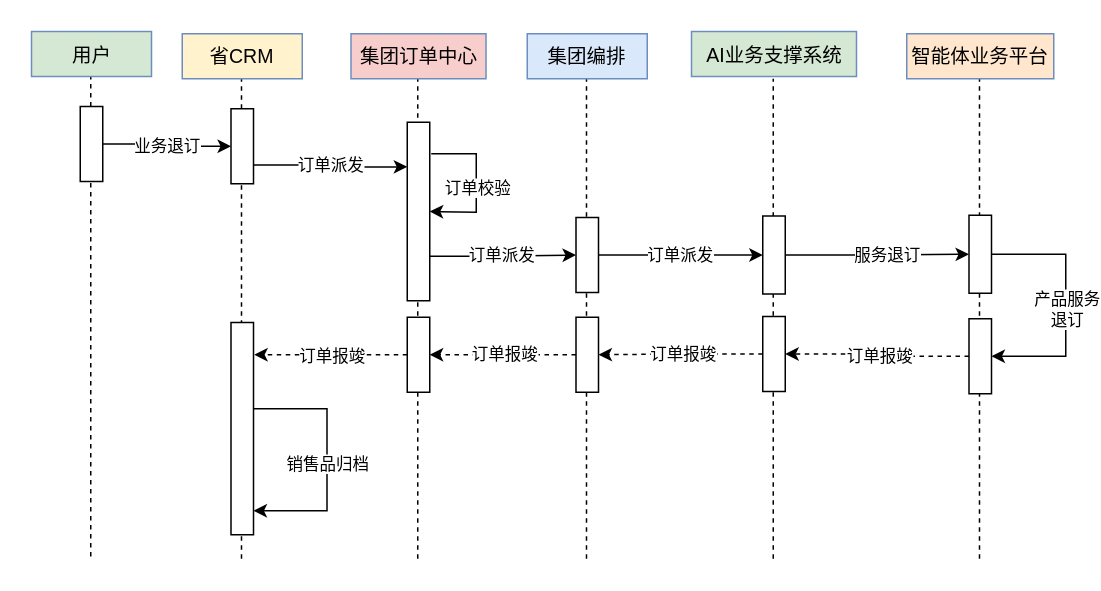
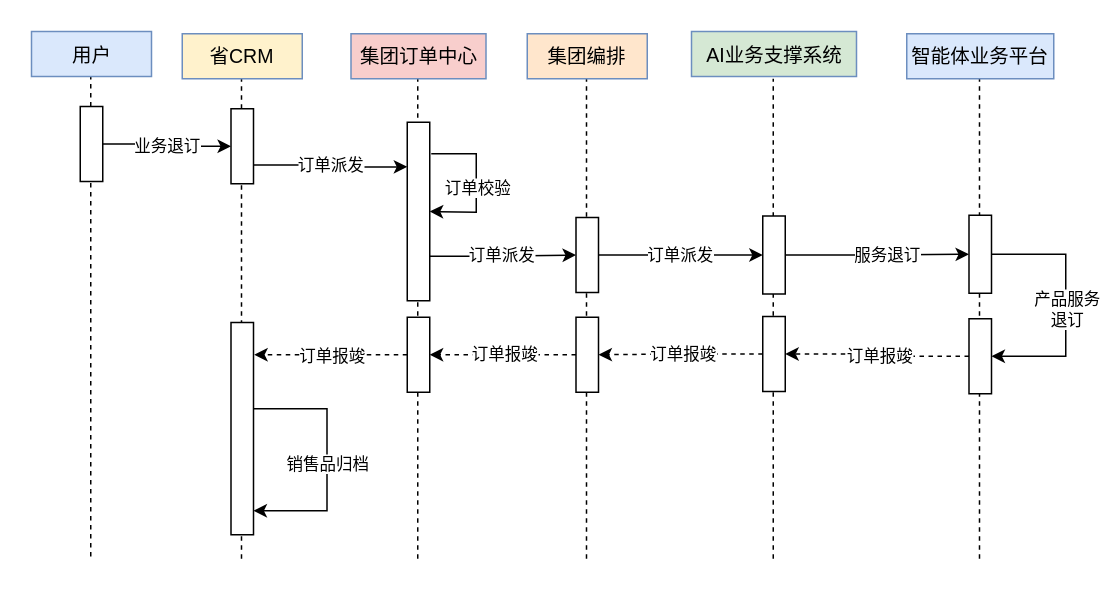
  <mxCell id="0" />
  <mxCell id="1" parent="0" />
  <mxCell id="2" value="" style="endArrow=none;dashed=1;html=1;rounded=0;entryX=0.5;entryY=1;entryDx=0;entryDy=0;" parent="1" edge="1"><mxGeometry width="50" height="50" relative="1" as="geometry"><mxPoint x="652.5" y="372" as="sourcePoint" /><mxPoint x="652.5" y="52" as="targetPoint" /></mxGeometry></mxCell>
  <mxCell id="3" value="" style="endArrow=none;dashed=1;html=1;rounded=0;entryX=0.5;entryY=1;entryDx=0;entryDy=0;" parent="1" edge="1"><mxGeometry width="50" height="50" relative="1" as="geometry"><mxPoint x="515" y="372" as="sourcePoint" /><mxPoint x="515" y="52" as="targetPoint" /></mxGeometry></mxCell>
  <mxCell id="4" value="" style="endArrow=none;dashed=1;html=1;rounded=0;entryX=0.5;entryY=1;entryDx=0;entryDy=0;" parent="1" edge="1"><mxGeometry width="50" height="50" relative="1" as="geometry"><mxPoint x="390.5" y="372" as="sourcePoint" /><mxPoint x="390.5" y="52" as="targetPoint" /></mxGeometry></mxCell>
  <mxCell id="5" value="" style="endArrow=none;dashed=1;html=1;rounded=0;entryX=0.5;entryY=1;entryDx=0;entryDy=0;" parent="1" edge="1"><mxGeometry width="50" height="50" relative="1" as="geometry"><mxPoint x="278" y="372" as="sourcePoint" /><mxPoint x="278" y="52" as="targetPoint" /></mxGeometry></mxCell>
  <mxCell id="6" value="" style="endArrow=none;dashed=1;html=1;rounded=0;entryX=0.5;entryY=1;entryDx=0;entryDy=0;" parent="1" edge="1"><mxGeometry width="50" height="50" relative="1" as="geometry"><mxPoint x="160.5" y="372" as="sourcePoint" /><mxPoint x="160.5" y="52" as="targetPoint" /></mxGeometry></mxCell>
  <mxCell id="7" value="" style="endArrow=none;dashed=1;html=1;rounded=0;entryX=0.5;entryY=1;entryDx=0;entryDy=0;" parent="1" edge="1"><mxGeometry width="50" height="50" relative="1" as="geometry"><mxPoint x="60" y="370.5" as="sourcePoint" /><mxPoint x="60" y="50.5" as="targetPoint" /></mxGeometry></mxCell>
- <mxCell id="8" value="&lt;font style=&quot;font-size: 13px;&quot;&gt;用户&lt;/font&gt;" style="rounded=0;whiteSpace=wrap;html=1;fillColor=#d5e8d4;strokeColor=#6c8ebf;" parent="1" vertex="1"><mxGeometry x="20.5" y="20.5" width="80" height="30" as="geometry" /></mxCell>
+ <mxCell id="8" value="&lt;font style=&quot;font-size: 13px;&quot;&gt;用户&lt;/font&gt;" style="rounded=0;whiteSpace=wrap;html=1;fillColor=#dae8fc;strokeColor=#6c8ebf;" parent="1" vertex="1"><mxGeometry x="20.5" y="20.5" width="80" height="30" as="geometry" /></mxCell>
  <mxCell id="9" value="&lt;span style=&quot;font-size: 13px;&quot;&gt;省CRM&lt;/span&gt;" style="rounded=0;whiteSpace=wrap;html=1;fillColor=#fff2cc;strokeColor=#6c8ebf;" parent="1" vertex="1"><mxGeometry x="121" y="22" width="80" height="30" as="geometry" /></mxCell>
  <mxCell id="10" value="&lt;span style=&quot;font-size: 13px;&quot;&gt;集团订单中心&lt;/span&gt;" style="rounded=0;whiteSpace=wrap;html=1;fillColor=#f8cecc;strokeColor=#6c8ebf;" parent="1" vertex="1"><mxGeometry x="233.5" y="22" width="90" height="30" as="geometry" /></mxCell>
  <mxCell id="11" value="&lt;span style=&quot;font-size: 13px;&quot;&gt;AI业务支撑系统&lt;/span&gt;" style="rounded=0;whiteSpace=wrap;html=1;fillColor=#d5e8d4;strokeColor=#6c8ebf;" parent="1" vertex="1"><mxGeometry x="460.5" y="20.5" width="110" height="30" as="geometry" /></mxCell>
- <mxCell id="12" value="&lt;span style=&quot;font-size: 13px;&quot;&gt;集团编排&lt;/span&gt;" style="rounded=0;whiteSpace=wrap;html=1;fillColor=#dae8fc;strokeColor=#6c8ebf;" parent="1" vertex="1"><mxGeometry x="351" y="22" width="80" height="30" as="geometry" /></mxCell>
- <mxCell id="13" value="&lt;span style=&quot;font-size: 13px;&quot;&gt;智能体业务平台&lt;/span&gt;" style="rounded=0;whiteSpace=wrap;html=1;fillColor=#ffe6cc;strokeColor=#6c8ebf;" parent="1" vertex="1"><mxGeometry x="604" y="22" width="98" height="30" as="geometry" /></mxCell>
+ <mxCell id="12" value="&lt;span style=&quot;font-size: 13px;&quot;&gt;集团编排&lt;/span&gt;" style="rounded=0;whiteSpace=wrap;html=1;fillColor=#ffe6cc;strokeColor=#6c8ebf;" parent="1" vertex="1"><mxGeometry x="351" y="22" width="80" height="30" as="geometry" /></mxCell>
+ <mxCell id="13" value="&lt;span style=&quot;font-size: 13px;&quot;&gt;智能体业务平台&lt;/span&gt;" style="rounded=0;whiteSpace=wrap;html=1;fillColor=#dae8fc;strokeColor=#6c8ebf;" parent="1" vertex="1"><mxGeometry x="604" y="22" width="98" height="30" as="geometry" /></mxCell>
  <mxCell id="14" style="edgeStyle=orthogonalEdgeStyle;rounded=0;orthogonalLoop=1;jettySize=auto;html=1;exitX=1;exitY=0.5;exitDx=0;exitDy=0;entryX=0;entryY=0.5;entryDx=0;entryDy=0;" parent="1" source="16" target="19" edge="1"><mxGeometry relative="1" as="geometry" /></mxCell>
  <mxCell id="15" value="业务退订" style="edgeLabel;html=1;align=center;verticalAlign=middle;resizable=0;points=[];" parent="14" vertex="1" connectable="0"><mxGeometry y="1" relative="1" as="geometry"><mxPoint as="offset" /></mxGeometry></mxCell>
  <mxCell id="16" value="" style="rounded=0;whiteSpace=wrap;html=1;" parent="1" vertex="1"><mxGeometry x="53" y="70.5" width="15" height="50" as="geometry" /></mxCell>
  <mxCell id="17" style="edgeStyle=orthogonalEdgeStyle;rounded=0;orthogonalLoop=1;jettySize=auto;html=1;exitX=1;exitY=0.75;exitDx=0;exitDy=0;entryX=0;entryY=0.25;entryDx=0;entryDy=0;" parent="1" source="19" target="22" edge="1"><mxGeometry relative="1" as="geometry" /></mxCell>
  <mxCell id="18" value="订单派发" style="edgeLabel;html=1;align=center;verticalAlign=middle;resizable=0;points=[];" parent="17" vertex="1" connectable="0"><mxGeometry x="-0.015" relative="1" as="geometry"><mxPoint as="offset" /></mxGeometry></mxCell>
  <mxCell id="19" value="" style="rounded=0;whiteSpace=wrap;html=1;" parent="1" vertex="1"><mxGeometry x="153.5" y="72" width="15" height="50" as="geometry" /></mxCell>
  <mxCell id="20" value="" style="edgeStyle=orthogonalEdgeStyle;rounded=0;orthogonalLoop=1;jettySize=auto;html=1;exitX=1;exitY=0.75;exitDx=0;exitDy=0;" parent="1" source="22" target="25" edge="1"><mxGeometry relative="1" as="geometry" /></mxCell>
  <mxCell id="21" value="订单派发" style="edgeLabel;html=1;align=center;verticalAlign=middle;resizable=0;points=[];" parent="20" vertex="1" connectable="0"><mxGeometry x="-0.044" y="1" relative="1" as="geometry"><mxPoint as="offset" /></mxGeometry></mxCell>
  <mxCell id="22" value="" style="rounded=0;whiteSpace=wrap;html=1;" parent="1" vertex="1"><mxGeometry x="271" y="81" width="15" height="119" as="geometry" /></mxCell>
  <mxCell id="23" value="" style="edgeStyle=orthogonalEdgeStyle;rounded=0;orthogonalLoop=1;jettySize=auto;html=1;" parent="1" source="25" target="28" edge="1"><mxGeometry relative="1" as="geometry" /></mxCell>
  <mxCell id="24" value="订单派发" style="edgeLabel;html=1;align=center;verticalAlign=middle;resizable=0;points=[];" parent="23" vertex="1" connectable="0"><mxGeometry x="-0.013" relative="1" as="geometry"><mxPoint as="offset" /></mxGeometry></mxCell>
  <mxCell id="25" value="" style="rounded=0;whiteSpace=wrap;html=1;" parent="1" vertex="1"><mxGeometry x="383.5" y="144.5" width="15" height="50" as="geometry" /></mxCell>
  <mxCell id="26" value="" style="edgeStyle=orthogonalEdgeStyle;rounded=0;orthogonalLoop=1;jettySize=auto;html=1;" parent="1" source="28" target="29" edge="1"><mxGeometry relative="1" as="geometry" /></mxCell>
  <mxCell id="27" value="服务退订" style="edgeLabel;html=1;align=center;verticalAlign=middle;resizable=0;points=[];" parent="26" vertex="1" connectable="0"><mxGeometry x="-0.1" relative="1" as="geometry"><mxPoint x="12" as="offset" /></mxGeometry></mxCell>
  <mxCell id="28" value="" style="rounded=0;whiteSpace=wrap;html=1;" parent="1" vertex="1"><mxGeometry x="508" y="143.5" width="15" height="52" as="geometry" /></mxCell>
  <mxCell id="29" value="" style="rounded=0;whiteSpace=wrap;html=1;" parent="1" vertex="1"><mxGeometry x="645.5" y="143" width="15" height="52" as="geometry" /></mxCell>
  <mxCell id="30" value="" style="endArrow=classic;html=1;rounded=0;entryX=1;entryY=0.5;entryDx=0;entryDy=0;" parent="1" target="22" edge="1"><mxGeometry width="50" height="50" relative="1" as="geometry"><mxPoint x="287" y="102" as="sourcePoint" /><mxPoint x="407" y="122" as="targetPoint" /><Array as="points"><mxPoint x="317" y="102" /><mxPoint x="317" y="141" /></Array></mxGeometry></mxCell>
  <mxCell id="31" value="订单校验" style="edgeLabel;html=1;align=center;verticalAlign=middle;resizable=0;points=[];" parent="30" vertex="1" connectable="0"><mxGeometry x="0.04" relative="1" as="geometry"><mxPoint as="offset" /></mxGeometry></mxCell>
  <mxCell id="32" value="" style="edgeStyle=orthogonalEdgeStyle;rounded=0;orthogonalLoop=1;jettySize=auto;html=1;dashed=1;" parent="1" source="34" target="37" edge="1"><mxGeometry relative="1" as="geometry" /></mxCell>
  <mxCell id="33" value="订单报竣" style="edgeLabel;html=1;align=center;verticalAlign=middle;resizable=0;points=[];" parent="32" vertex="1" connectable="0"><mxGeometry x="0.005" relative="1" as="geometry"><mxPoint x="1" as="offset" /></mxGeometry></mxCell>
  <mxCell id="34" value="" style="rounded=0;whiteSpace=wrap;html=1;" parent="1" vertex="1"><mxGeometry x="645.5" y="212" width="15" height="50" as="geometry" /></mxCell>
  <mxCell id="35" value="" style="edgeStyle=orthogonalEdgeStyle;rounded=0;orthogonalLoop=1;jettySize=auto;html=1;dashed=1;" parent="1" source="37" target="40" edge="1"><mxGeometry relative="1" as="geometry" /></mxCell>
  <mxCell id="36" value="订单报竣" style="edgeLabel;html=1;align=center;verticalAlign=middle;resizable=0;points=[];" parent="35" vertex="1" connectable="0"><mxGeometry x="-0.018" relative="1" as="geometry"><mxPoint as="offset" /></mxGeometry></mxCell>
  <mxCell id="37" value="" style="rounded=0;whiteSpace=wrap;html=1;" parent="1" vertex="1"><mxGeometry x="508" y="210.5" width="15" height="50" as="geometry" /></mxCell>
  <mxCell id="38" value="" style="edgeStyle=orthogonalEdgeStyle;rounded=0;orthogonalLoop=1;jettySize=auto;html=1;dashed=1;" parent="1" source="40" target="43" edge="1"><mxGeometry relative="1" as="geometry" /></mxCell>
  <mxCell id="39" value="订单报竣" style="edgeLabel;html=1;align=center;verticalAlign=middle;resizable=0;points=[];" parent="38" vertex="1" connectable="0"><mxGeometry x="-0.005" y="-1" relative="1" as="geometry"><mxPoint x="1" as="offset" /></mxGeometry></mxCell>
  <mxCell id="40" value="" style="rounded=0;whiteSpace=wrap;html=1;" parent="1" vertex="1"><mxGeometry x="383.5" y="211" width="15" height="50" as="geometry" /></mxCell>
  <mxCell id="41" value="" style="edgeStyle=orthogonalEdgeStyle;rounded=0;orthogonalLoop=1;jettySize=auto;html=1;entryX=1.033;entryY=0.152;entryDx=0;entryDy=0;entryPerimeter=0;dashed=1;" parent="1" source="43" target="46" edge="1"><mxGeometry relative="1" as="geometry" /></mxCell>
  <mxCell id="42" value="订单报竣" style="edgeLabel;html=1;align=center;verticalAlign=middle;resizable=0;points=[];" parent="41" vertex="1" connectable="0"><mxGeometry relative="1" as="geometry"><mxPoint as="offset" /></mxGeometry></mxCell>
  <mxCell id="43" value="" style="rounded=0;whiteSpace=wrap;html=1;" parent="1" vertex="1"><mxGeometry x="271" y="211" width="15" height="50" as="geometry" /></mxCell>
  <mxCell id="44" value="" style="endArrow=classic;html=1;rounded=0;exitX=1;exitY=0.5;exitDx=0;exitDy=0;entryX=1;entryY=0.5;entryDx=0;entryDy=0;" parent="1" source="29" target="34" edge="1"><mxGeometry width="50" height="50" relative="1" as="geometry"><mxPoint x="300" y="192" as="sourcePoint" /><mxPoint x="770" y="169" as="targetPoint" /><Array as="points"><mxPoint x="710" y="169" /><mxPoint x="710" y="237" /></Array></mxGeometry></mxCell>
  <mxCell id="45" value="产品服务&lt;div&gt;退订&lt;/div&gt;" style="edgeLabel;html=1;align=center;verticalAlign=middle;resizable=0;points=[];" parent="44" vertex="1" connectable="0"><mxGeometry x="0.024" y="1" relative="1" as="geometry"><mxPoint x="-1" as="offset" /></mxGeometry></mxCell>
  <mxCell id="46" value="" style="rounded=0;whiteSpace=wrap;html=1;" parent="1" vertex="1"><mxGeometry x="153.5" y="214.5" width="15" height="141.5" as="geometry" /></mxCell>
  <mxCell id="47" value="" style="endArrow=classic;html=1;rounded=0;exitX=1;exitY=0.5;exitDx=0;exitDy=0;entryX=1;entryY=0.5;entryDx=0;entryDy=0;" parent="1" edge="1"><mxGeometry width="50" height="50" relative="1" as="geometry"><mxPoint x="168.5" y="272" as="sourcePoint" /><mxPoint x="168.5" y="340" as="targetPoint" /><Array as="points"><mxPoint x="217.5" y="272" /><mxPoint x="217.5" y="340" /></Array></mxGeometry></mxCell>
  <mxCell id="48" value="销售品归档" style="edgeLabel;html=1;align=center;verticalAlign=middle;resizable=0;points=[];" parent="47" vertex="1" connectable="0"><mxGeometry x="0.024" y="1" relative="1" as="geometry"><mxPoint x="-1" as="offset" /></mxGeometry></mxCell>
  <mxCell id="49" style="edgeStyle=orthogonalEdgeStyle;rounded=0;orthogonalLoop=1;jettySize=auto;html=1;exitX=0.5;exitY=1;exitDx=0;exitDy=0;" edge="1" parent="1" source="13" target="13"><mxGeometry relative="1" as="geometry" /></mxCell>
